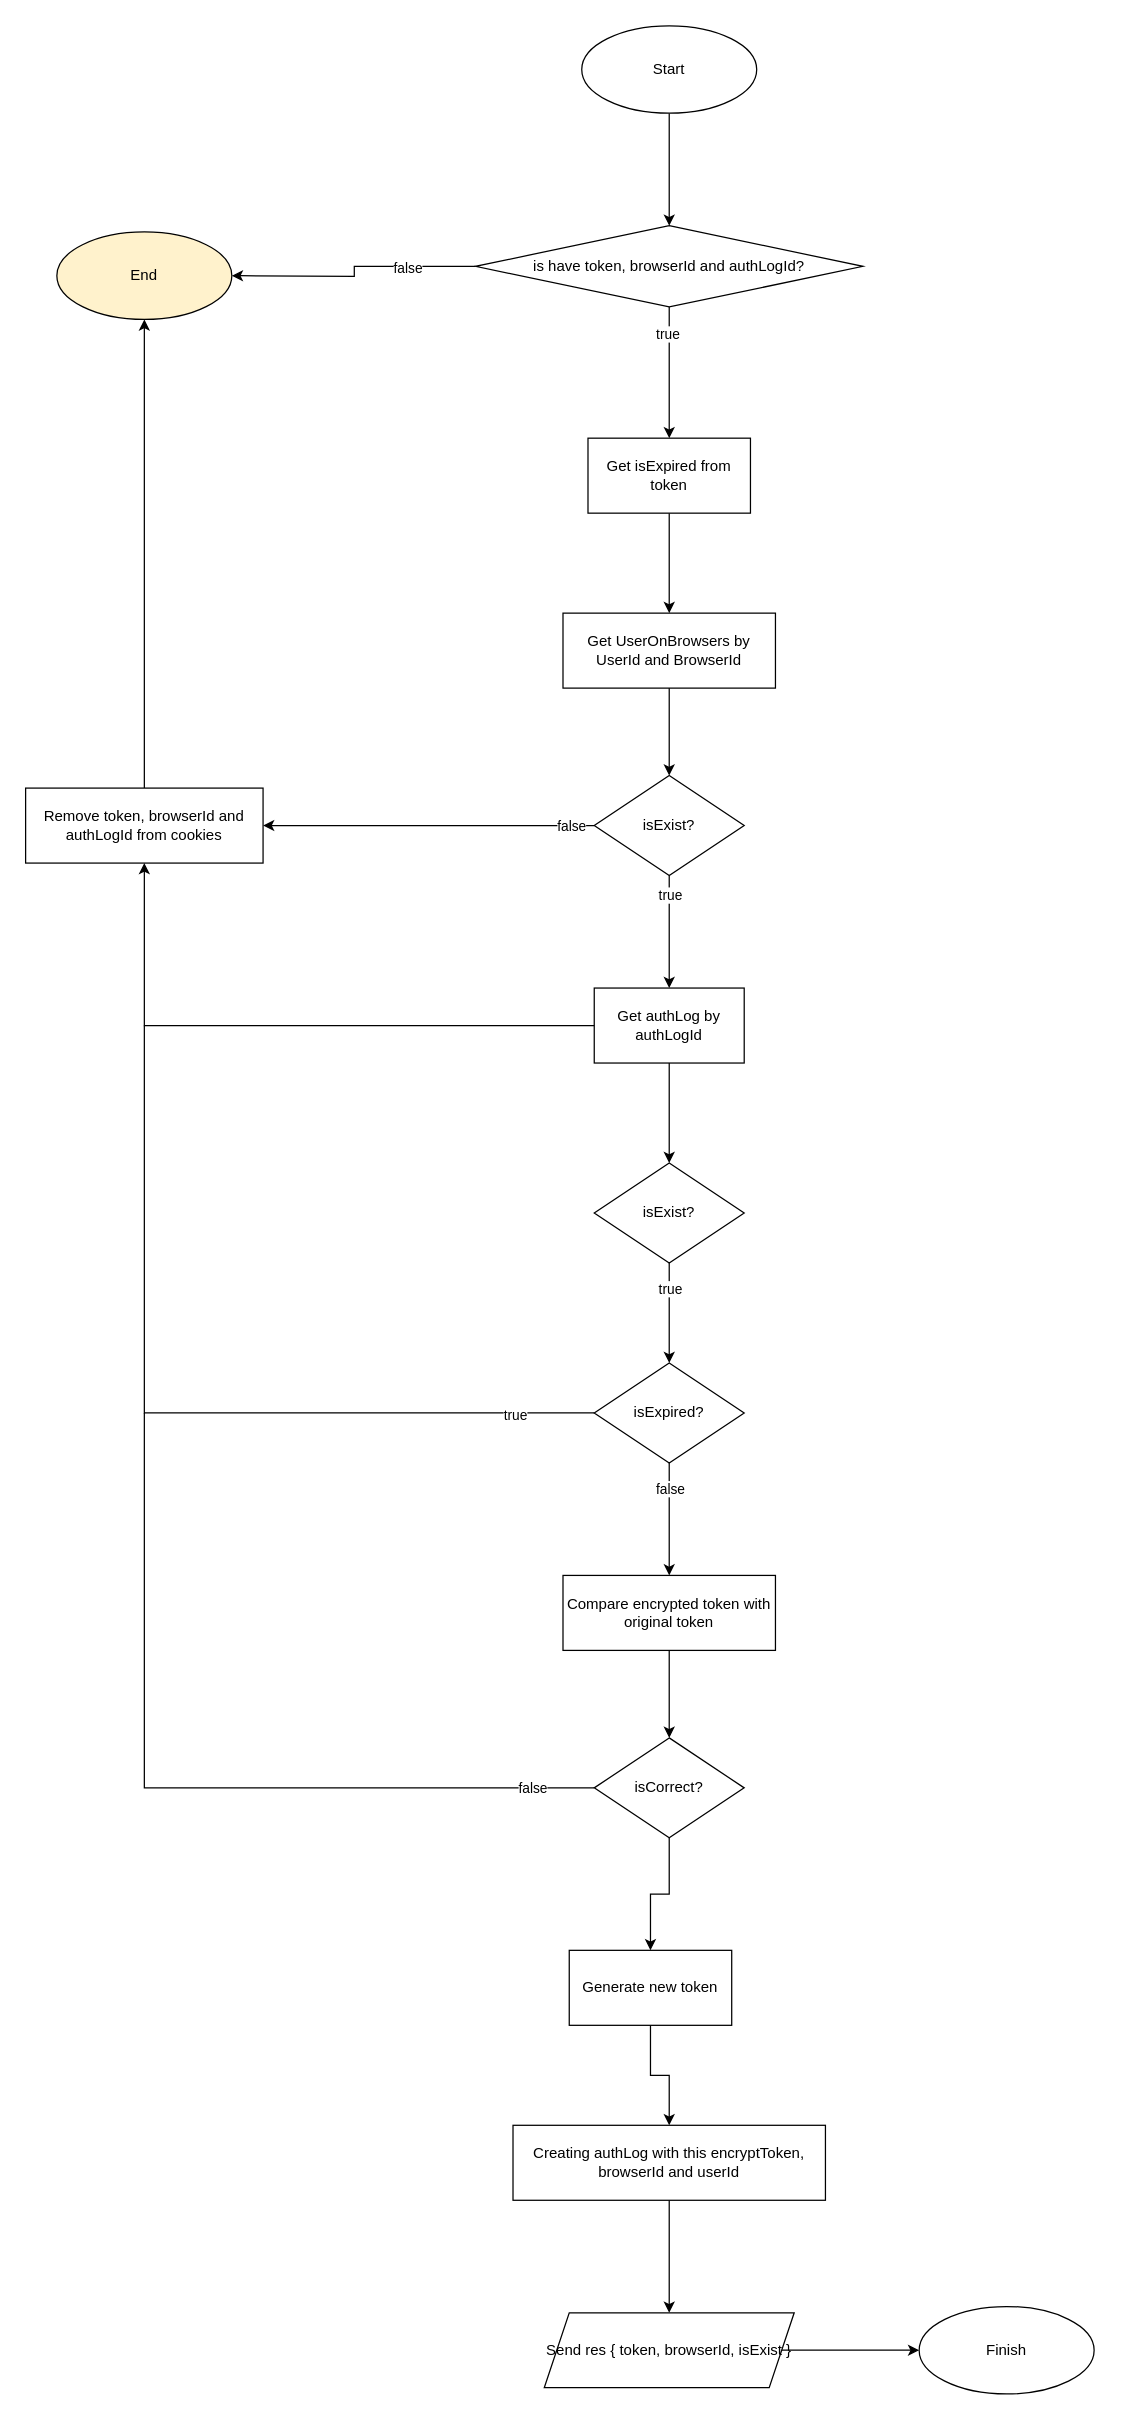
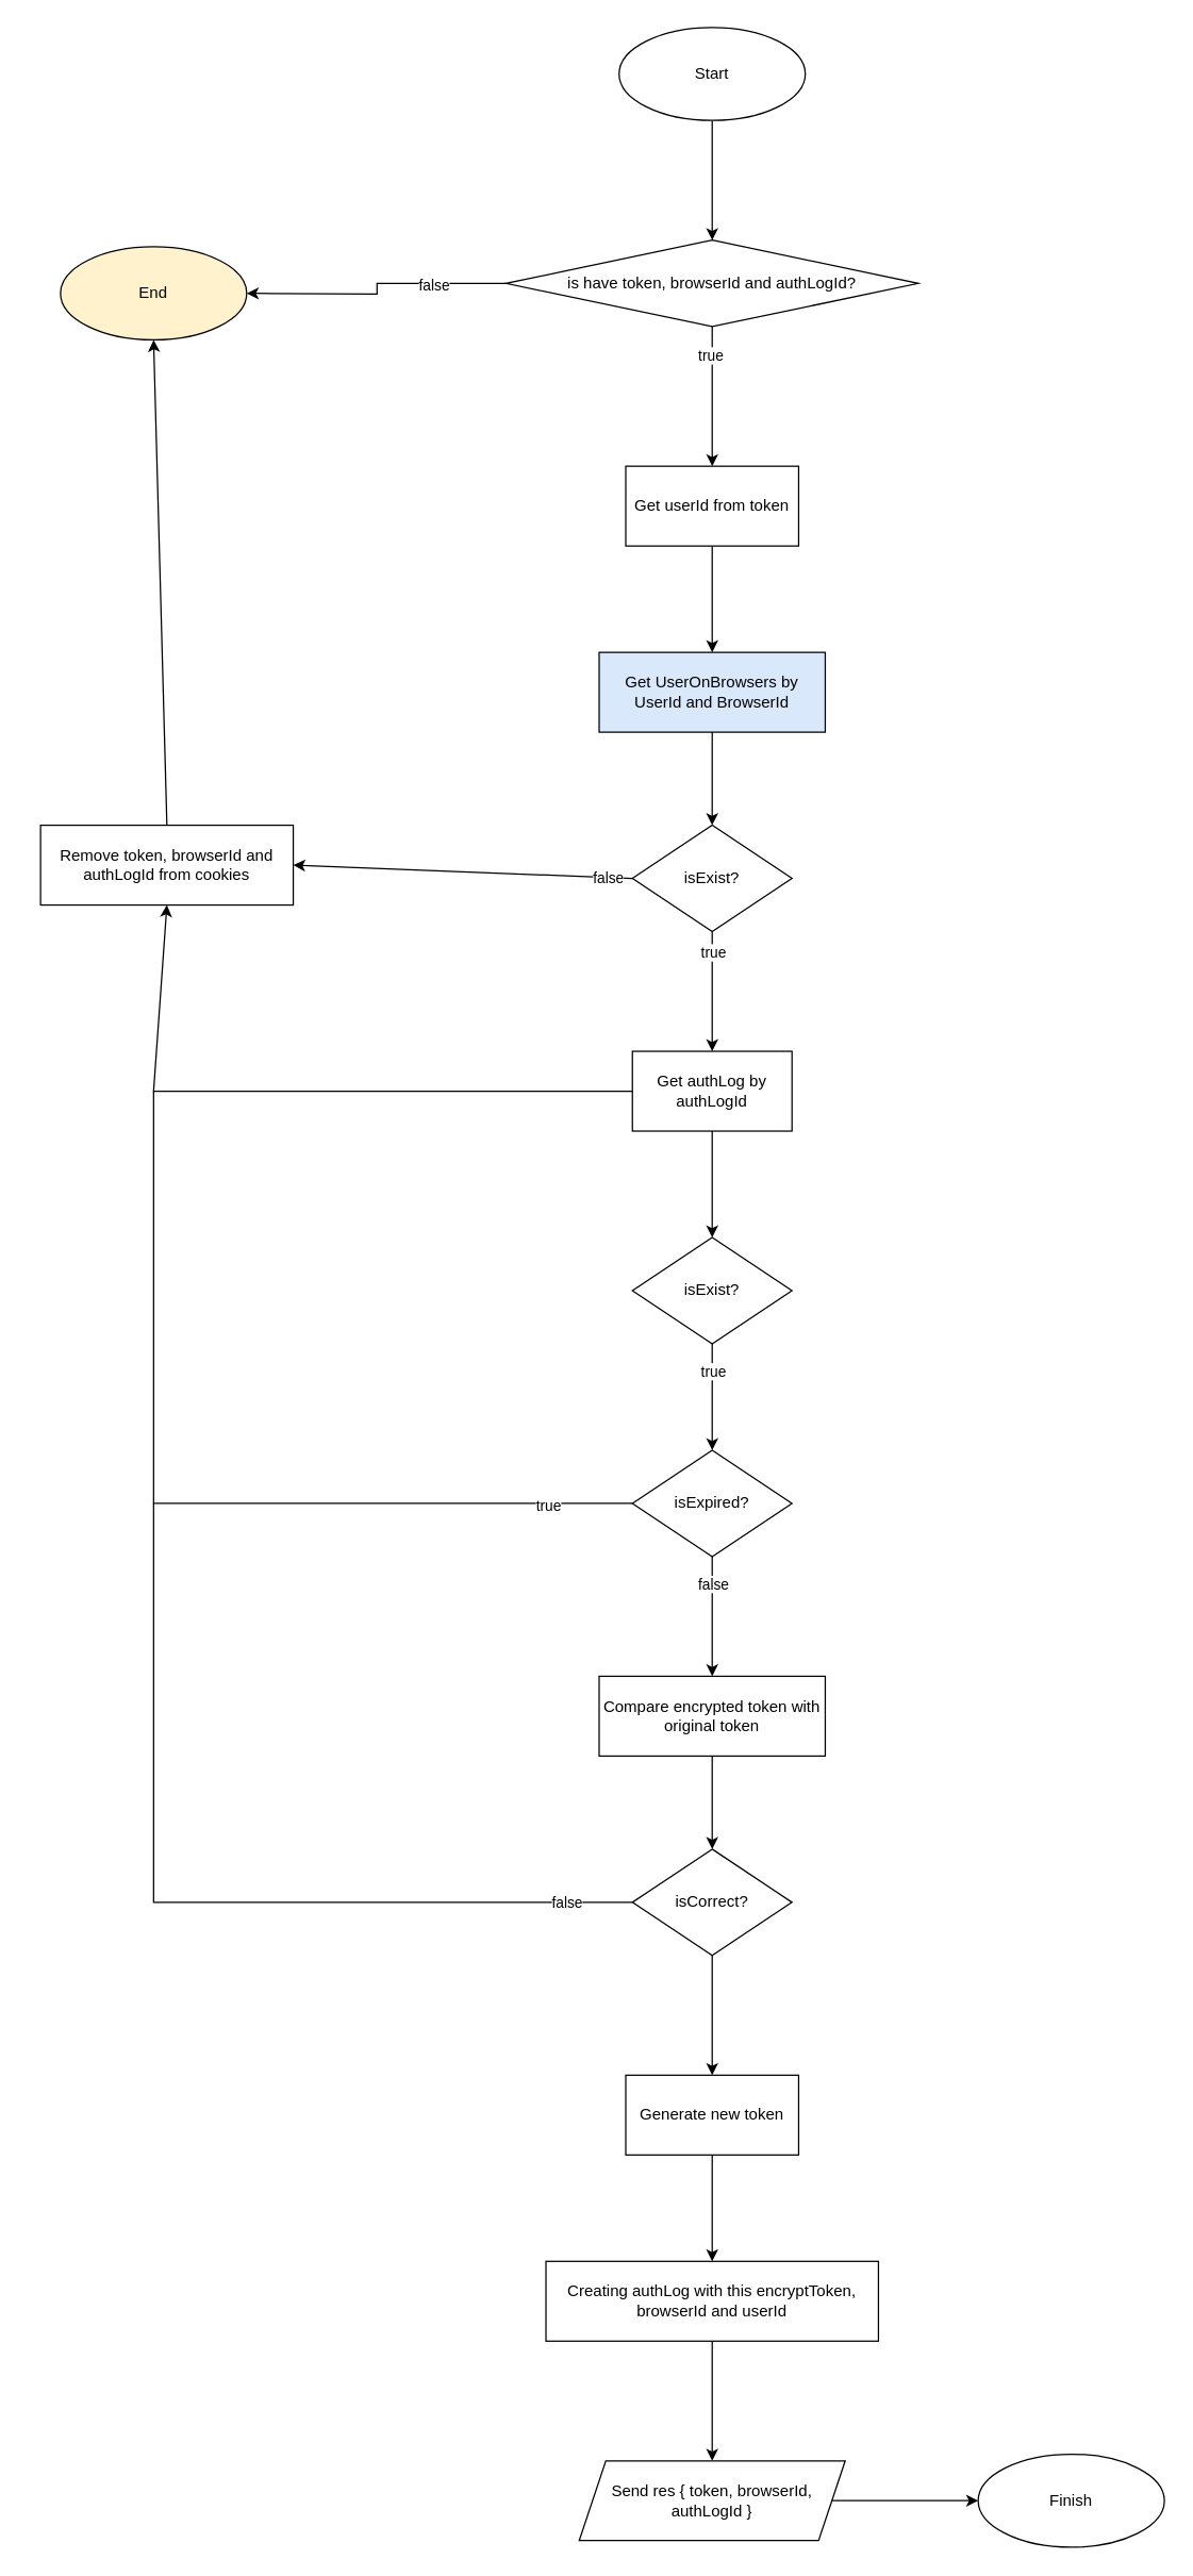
  <mxCell id="0" />
  <mxCell id="1" parent="0" />
  <mxCell id="2" value="" style="edgeStyle=orthogonalEdgeStyle;rounded=0;orthogonalLoop=1;jettySize=auto;html=1;" edge="1" parent="1" source="3" target="8"><mxGeometry relative="1" as="geometry" /></mxCell>
  <mxCell id="3" value="Start" style="ellipse;whiteSpace=wrap;html=1;" vertex="1" parent="1"><mxGeometry x="465" y="20" width="140" height="70" as="geometry" /></mxCell>
  <mxCell id="4" value="" style="edgeStyle=orthogonalEdgeStyle;rounded=0;orthogonalLoop=1;jettySize=auto;html=1;" edge="1" parent="1" source="8"><mxGeometry relative="1" as="geometry"><mxPoint x="185" y="220" as="targetPoint" /></mxGeometry></mxCell>
  <mxCell id="5" value="false" style="edgeLabel;html=1;align=center;verticalAlign=middle;resizable=0;points=[];" vertex="1" connectable="0" parent="4"><mxGeometry x="-0.454" y="1" relative="1" as="geometry"><mxPoint as="offset" /></mxGeometry></mxCell>
  <mxCell id="6" value="" style="edgeStyle=orthogonalEdgeStyle;rounded=0;orthogonalLoop=1;jettySize=auto;html=1;" edge="1" parent="1" source="8" target="11"><mxGeometry relative="1" as="geometry" /></mxCell>
  <mxCell id="7" value="true" style="edgeLabel;html=1;align=center;verticalAlign=middle;resizable=0;points=[];" vertex="1" connectable="0" parent="6"><mxGeometry x="-0.604" y="-2" relative="1" as="geometry"><mxPoint as="offset" /></mxGeometry></mxCell>
  <mxCell id="8" value="is have token, browserId and authLogId?" style="rhombus;whiteSpace=wrap;html=1;" vertex="1" parent="1"><mxGeometry x="380" y="180" width="310" height="65" as="geometry" /></mxCell>
  <mxCell id="9" value="End" style="ellipse;whiteSpace=wrap;html=1;fillColor=#fff2cc;" vertex="1" parent="1"><mxGeometry x="45" y="185" width="140" height="70" as="geometry" /></mxCell>
  <mxCell id="10" value="" style="edgeStyle=orthogonalEdgeStyle;rounded=0;orthogonalLoop=1;jettySize=auto;html=1;" edge="1" parent="1" source="11" target="13"><mxGeometry relative="1" as="geometry" /></mxCell>
- <mxCell id="11" value="Get isExpired from token" style="whiteSpace=wrap;html=1;" vertex="1" parent="1"><mxGeometry x="470" y="350" width="130" height="60" as="geometry" /></mxCell>
+ <mxCell id="11" value="Get userId from token" style="whiteSpace=wrap;html=1;" vertex="1" parent="1"><mxGeometry x="470" y="350" width="130" height="60" as="geometry" /></mxCell>
  <mxCell id="12" value="" style="edgeStyle=orthogonalEdgeStyle;rounded=0;orthogonalLoop=1;jettySize=auto;html=1;" edge="1" parent="1" source="13" target="16"><mxGeometry relative="1" as="geometry" /></mxCell>
- <mxCell id="13" value="Get UserOnBrowsers by UserId and BrowserId" style="whiteSpace=wrap;html=1;" vertex="1" parent="1"><mxGeometry x="450" y="490" width="170" height="60" as="geometry" /></mxCell>
+ <mxCell id="13" value="Get UserOnBrowsers by UserId and BrowserId" style="whiteSpace=wrap;html=1;fillColor=#dae8fc;" vertex="1" parent="1"><mxGeometry x="450" y="490" width="170" height="60" as="geometry" /></mxCell>
  <mxCell id="14" value="" style="edgeStyle=orthogonalEdgeStyle;rounded=0;orthogonalLoop=1;jettySize=auto;html=1;" edge="1" parent="1" source="16" target="20"><mxGeometry relative="1" as="geometry" /></mxCell>
  <mxCell id="15" value="true" style="edgeLabel;html=1;align=center;verticalAlign=middle;resizable=0;points=[];" vertex="1" connectable="0" parent="14"><mxGeometry x="-0.659" relative="1" as="geometry"><mxPoint as="offset" /></mxGeometry></mxCell>
  <mxCell id="16" value="isExist?" style="rhombus;whiteSpace=wrap;html=1;" vertex="1" parent="1"><mxGeometry x="475" y="620" width="120" height="80" as="geometry" /></mxCell>
  <mxCell id="17" value="" style="endArrow=classic;html=1;rounded=0;entryX=1;entryY=0.5;entryDx=0;entryDy=0;exitX=0;exitY=0.5;exitDx=0;exitDy=0;" edge="1" parent="1" source="16" target="42"><mxGeometry width="50" height="50" relative="1" as="geometry"><mxPoint x="245" y="490" as="sourcePoint" /><mxPoint x="295" y="440" as="targetPoint" /><Array as="points" /></mxGeometry></mxCell>
  <mxCell id="18" value="false" style="edgeLabel;html=1;align=center;verticalAlign=middle;resizable=0;points=[];" vertex="1" connectable="0" parent="17"><mxGeometry x="-0.853" relative="1" as="geometry"><mxPoint as="offset" /></mxGeometry></mxCell>
  <mxCell id="19" value="" style="edgeStyle=orthogonalEdgeStyle;rounded=0;orthogonalLoop=1;jettySize=auto;html=1;" edge="1" parent="1" source="20" target="23"><mxGeometry relative="1" as="geometry" /></mxCell>
  <mxCell id="20" value="Get authLog by authLogId" style="whiteSpace=wrap;html=1;" vertex="1" parent="1"><mxGeometry x="475" y="790" width="120" height="60" as="geometry" /></mxCell>
  <mxCell id="21" value="" style="edgeStyle=orthogonalEdgeStyle;rounded=0;orthogonalLoop=1;jettySize=auto;html=1;" edge="1" parent="1" source="23" target="26"><mxGeometry relative="1" as="geometry" /></mxCell>
  <mxCell id="22" value="true" style="edgeLabel;html=1;align=center;verticalAlign=middle;resizable=0;points=[];" vertex="1" connectable="0" parent="21"><mxGeometry x="-0.512" relative="1" as="geometry"><mxPoint as="offset" /></mxGeometry></mxCell>
  <mxCell id="23" value="isExist?" style="rhombus;whiteSpace=wrap;html=1;" vertex="1" parent="1"><mxGeometry x="475" y="930" width="120" height="80" as="geometry" /></mxCell>
  <mxCell id="24" value="" style="edgeStyle=orthogonalEdgeStyle;rounded=0;orthogonalLoop=1;jettySize=auto;html=1;" edge="1" parent="1" source="26" target="30"><mxGeometry relative="1" as="geometry" /></mxCell>
  <mxCell id="25" value="false" style="edgeLabel;html=1;align=center;verticalAlign=middle;resizable=0;points=[];" vertex="1" connectable="0" parent="24"><mxGeometry x="-0.548" relative="1" as="geometry"><mxPoint as="offset" /></mxGeometry></mxCell>
  <mxCell id="26" value="isExpired?" style="rhombus;whiteSpace=wrap;html=1;" vertex="1" parent="1"><mxGeometry x="475" y="1090" width="120" height="80" as="geometry" /></mxCell>
  <mxCell id="27" value="" style="endArrow=none;html=1;rounded=0;exitX=0;exitY=0.5;exitDx=0;exitDy=0;" edge="1" parent="1" source="26"><mxGeometry width="50" height="50" relative="1" as="geometry"><mxPoint x="345" y="1090" as="sourcePoint" /><mxPoint x="115" y="820" as="targetPoint" /><Array as="points"><mxPoint x="115" y="1130" /></Array></mxGeometry></mxCell>
  <mxCell id="28" value="true" style="edgeLabel;html=1;align=center;verticalAlign=middle;resizable=0;points=[];" vertex="1" connectable="0" parent="27"><mxGeometry x="-0.81" y="1" relative="1" as="geometry"><mxPoint as="offset" /></mxGeometry></mxCell>
  <mxCell id="29" value="" style="edgeStyle=orthogonalEdgeStyle;rounded=0;orthogonalLoop=1;jettySize=auto;html=1;" edge="1" parent="1" source="30"><mxGeometry relative="1" as="geometry"><mxPoint x="535" y="1390" as="targetPoint" /></mxGeometry></mxCell>
  <mxCell id="30" value="Compare encrypted token with original token" style="whiteSpace=wrap;html=1;" vertex="1" parent="1"><mxGeometry x="450" y="1260" width="170" height="60" as="geometry" /></mxCell>
  <mxCell id="31" value="" style="edgeStyle=orthogonalEdgeStyle;rounded=0;orthogonalLoop=1;jettySize=auto;html=1;" edge="1" parent="1" source="32" target="38"><mxGeometry relative="1" as="geometry" /></mxCell>
  <mxCell id="32" value="isCorrect?" style="rhombus;whiteSpace=wrap;html=1;" vertex="1" parent="1"><mxGeometry x="475" y="1390" width="120" height="80" as="geometry" /></mxCell>
  <mxCell id="33" value="" style="endArrow=none;html=1;rounded=0;exitX=0;exitY=0.5;exitDx=0;exitDy=0;" edge="1" parent="1" source="32"><mxGeometry width="50" height="50" relative="1" as="geometry"><mxPoint x="445" y="1290" as="sourcePoint" /><mxPoint x="115" y="1130" as="targetPoint" /><Array as="points"><mxPoint x="115" y="1430" /></Array></mxGeometry></mxCell>
  <mxCell id="34" value="false" style="edgeLabel;html=1;align=center;verticalAlign=middle;resizable=0;points=[];" vertex="1" connectable="0" parent="33"><mxGeometry x="-0.85" relative="1" as="geometry"><mxPoint as="offset" /></mxGeometry></mxCell>
  <mxCell id="35" value="" style="edgeStyle=orthogonalEdgeStyle;rounded=0;orthogonalLoop=1;jettySize=auto;html=1;" edge="1" parent="1" source="36" target="40"><mxGeometry relative="1" as="geometry" /></mxCell>
  <mxCell id="36" value="Creating authLog with this encryptToken, browserId and userId" style="whiteSpace=wrap;html=1;" vertex="1" parent="1"><mxGeometry x="410" y="1700" width="250" height="60" as="geometry" /></mxCell>
  <mxCell id="37" value="" style="edgeStyle=orthogonalEdgeStyle;rounded=0;orthogonalLoop=1;jettySize=auto;html=1;" edge="1" parent="1" source="38" target="36"><mxGeometry relative="1" as="geometry" /></mxCell>
- <mxCell id="38" value="Generate new token" style="whiteSpace=wrap;html=1;" vertex="1" parent="1"><mxGeometry x="455" y="1560" width="130" height="60" as="geometry" /></mxCell>
+ <mxCell id="38" value="Generate new token" style="whiteSpace=wrap;html=1;" vertex="1" parent="1"><mxGeometry x="470" y="1560" width="130" height="60" as="geometry" /></mxCell>
  <mxCell id="39" value="" style="edgeStyle=orthogonalEdgeStyle;rounded=0;orthogonalLoop=1;jettySize=auto;html=1;" edge="1" parent="1" source="40" target="41"><mxGeometry relative="1" as="geometry" /></mxCell>
- <mxCell id="40" value="Send res { token, browserId, isExist }" style="shape=parallelogram;perimeter=parallelogramPerimeter;whiteSpace=wrap;html=1;fixedSize=1;" vertex="1" parent="1"><mxGeometry x="435" y="1850" width="200" height="60" as="geometry" /></mxCell>
+ <mxCell id="40" value="Send res { token, browserId, authLogId }" style="shape=parallelogram;perimeter=parallelogramPerimeter;whiteSpace=wrap;html=1;fixedSize=1;" vertex="1" parent="1"><mxGeometry x="435" y="1850" width="200" height="60" as="geometry" /></mxCell>
  <mxCell id="41" value="Finish" style="ellipse;whiteSpace=wrap;html=1;" vertex="1" parent="1"><mxGeometry x="735" y="1845" width="140" height="70" as="geometry" /></mxCell>
- <mxCell id="42" value="Remove token, browserId and authLogId from cookies" style="whiteSpace=wrap;html=1;" vertex="1" parent="1"><mxGeometry x="20" y="630" width="190" height="60" as="geometry" /></mxCell>
+ <mxCell id="42" value="Remove token, browserId and authLogId from cookies" style="whiteSpace=wrap;html=1;" vertex="1" parent="1"><mxGeometry x="30" y="620" width="190" height="60" as="geometry" /></mxCell>
  <mxCell id="43" value="" style="endArrow=classic;html=1;rounded=0;exitX=0;exitY=0.5;exitDx=0;exitDy=0;entryX=0.5;entryY=1;entryDx=0;entryDy=0;" edge="1" parent="1" source="20" target="42"><mxGeometry width="50" height="50" relative="1" as="geometry"><mxPoint x="185" y="840" as="sourcePoint" /><mxPoint x="235" y="790" as="targetPoint" /><Array as="points"><mxPoint x="115" y="820" /></Array></mxGeometry></mxCell>
  <mxCell id="44" value="" style="endArrow=classic;html=1;rounded=0;exitX=0.5;exitY=0;exitDx=0;exitDy=0;entryX=0.5;entryY=1;entryDx=0;entryDy=0;" edge="1" parent="1" source="42" target="9"><mxGeometry width="50" height="50" relative="1" as="geometry"><mxPoint x="185" y="540" as="sourcePoint" /><mxPoint x="235" y="490" as="targetPoint" /></mxGeometry></mxCell>
